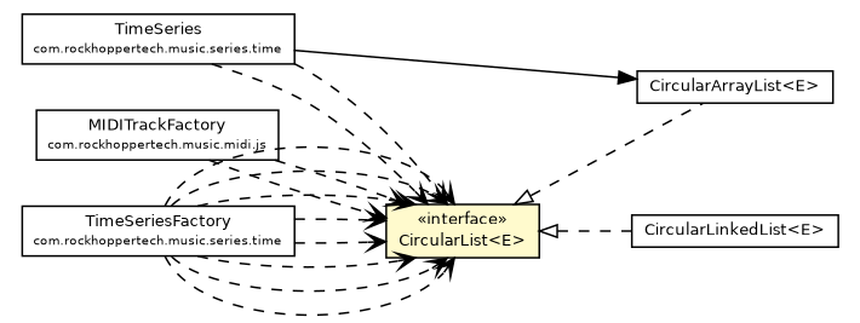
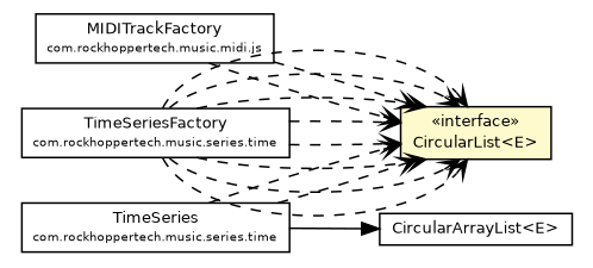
  digraph {
    nodesep=0.25
    rankdir=LR
    ranksep=0.5
    node [fontcolor=black fontname=Helvetica fontsize=9.0 shape=plaintext]
    edge [fontname=Helvetica fontsize=10.0 headport=p labelfontname=Helvetica labelfontsize=10 style=dashed tailport=p arrowhead=open color=black fontcolor=black]
    n1 [label=<<table title="com.rockhoppertech.collections.CircularList" border="0" cellborder="1" cellspacing="0" cellpadding="2" port="p" bgcolor="lemonChiffon" href="./CircularList.html"> 		<tr><td><table border="0" cellspacing="0" cellpadding="1"> <tr><td align="center" balign="center"> &#171;interface&#187; </td></tr> <tr><td align="center" balign="center"> CircularList&lt;E&gt; </td></tr> 		</table></td></tr> 		</table>>]
-   n2 [label=<<table title="com.rockhoppertech.collections.CircularLinkedList" border="0" cellborder="1" cellspacing="0" cellpadding="2" port="p" href="./CircularLinkedList.html"> 		<tr><td><table border="0" cellspacing="0" cellpadding="1"> <tr><td align="center" balign="center"> CircularLinkedList&lt;E&gt; </td></tr> 		</table></td></tr> 		</table>>]
    n3 [label=<<table title="com.rockhoppertech.collections.CircularArrayList" border="0" cellborder="1" cellspacing="0" cellpadding="2" port="p" href="./CircularArrayList.html"> 		<tr><td><table border="0" cellspacing="0" cellpadding="1"> <tr><td align="center" balign="center"> CircularArrayList&lt;E&gt; </td></tr> 		</table></td></tr> 		</table>>]
    n4 [label=<<table title="com.rockhoppertech.music.midi.js.MIDITrackFactory" border="0" cellborder="1" cellspacing="0" cellpadding="2" port="p" href="../music/midi/js/MIDITrackFactory.html"> 		<tr><td><table border="0" cellspacing="0" cellpadding="1"> <tr><td align="center" balign="center"> MIDITrackFactory </td></tr> <tr><td align="center" balign="center"><font point-size="7.0"> com.rockhoppertech.music.midi.js </font></td></tr> 		</table></td></tr> 		</table>>]
    n5 [label=<<table title="com.rockhoppertech.music.series.time.TimeSeriesFactory" border="0" cellborder="1" cellspacing="0" cellpadding="2" port="p" href="../music/series/time/TimeSeriesFactory.html"> 		<tr><td><table border="0" cellspacing="0" cellpadding="1"> <tr><td align="center" balign="center"> TimeSeriesFactory </td></tr> <tr><td align="center" balign="center"><font point-size="7.0"> com.rockhoppertech.music.series.time </font></td></tr> 		</table></td></tr> 		</table>>]
    n6 [label=<<table title="com.rockhoppertech.music.series.time.TimeSeries" border="0" cellborder="1" cellspacing="0" cellpadding="2" port="p" href="../music/series/time/TimeSeries.html"> 		<tr><td><table border="0" cellspacing="0" cellpadding="1"> <tr><td align="center" balign="center"> TimeSeries </td></tr> <tr><td align="center" balign="center"><font point-size="7.0"> com.rockhoppertech.music.series.time </font></td></tr> 		</table></td></tr> 		</table>>]
-   n1 -> n2 [arrowtail=empty dir=back fontsize=10 arrowhead="" color="" fontcolor=""]
-   n1 -> n3 [arrowtail=empty dir=back fontsize=10 arrowhead="" color="" fontcolor=""]
    n4 -> n1
    n4 -> n1
    n5 -> n1
    n5 -> n1
    n5 -> n1
    n5 -> n1
    n5 -> n1
    n5 -> n1
    n5 -> n1
    n5 -> n1
    n6 -> n1
    n6 -> n1
    n6 -> n3 [arrowhead=normal style=""]
  }
